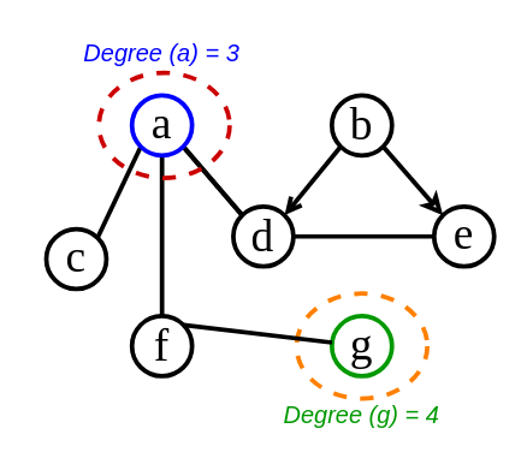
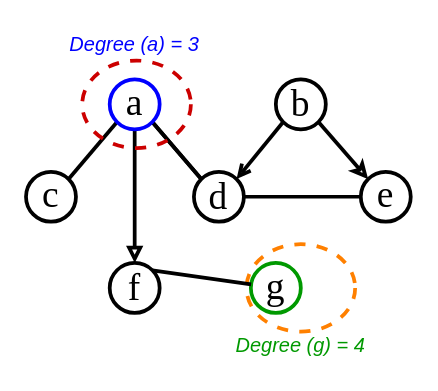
  <mxCell id="0" />
  <mxCell id="1" parent="0" />
  <mxCell id="2" value="" style="group" vertex="1" connectable="0" parent="1"><mxGeometry x="20" y="20" width="308" height="271" as="geometry" /></mxCell>
  <mxCell id="3" value="" style="ellipse;whiteSpace=wrap;html=1;fillColor=none;strokeWidth=3;dashed=1;strokeColor=#FF8000;container=0;" vertex="1" parent="2"><mxGeometry x="176.5" y="175" width="87" height="70" as="geometry" /></mxCell>
- <mxCell id="4" value="g" style="ellipse;whiteSpace=wrap;html=1;aspect=fixed;strokeWidth=3;fontFamily=Times New Roman;fontSize=30;spacing=0;spacingTop=-5;container=0;strokeColor=#009900;" parent="2" vertex="1"><mxGeometry x="200" y="190" width="40" height="40" as="geometry" /></mxCell>
+ <mxCell id="4" value="g" style="ellipse;whiteSpace=wrap;html=1;aspect=fixed;strokeWidth=3;fontFamily=Times New Roman;fontSize=30;spacing=0;spacingTop=-5;container=0;strokeColor=#009900;" parent="2" vertex="1"><mxGeometry x="180" y="190" width="40" height="40" as="geometry" /></mxCell>
  <mxCell id="5" value="f" style="ellipse;whiteSpace=wrap;html=1;aspect=fixed;strokeWidth=3;fontFamily=Times New Roman;fontSize=30;spacing=0;spacingTop=-2;container=0;strokeColor=#000000;" parent="2" vertex="1"><mxGeometry x="67" y="190" width="40" height="40" as="geometry" /></mxCell>
  <mxCell id="6" value="e" style="ellipse;whiteSpace=wrap;html=1;aspect=fixed;strokeWidth=3;fontFamily=Times New Roman;fontSize=30;spacing=0;spacingTop=-5;container=0;" parent="2" vertex="1"><mxGeometry x="268" y="117" width="40" height="40" as="geometry" /></mxCell>
  <mxCell id="7" style="edgeStyle=none;rounded=0;orthogonalLoop=1;jettySize=auto;html=1;exitX=1;exitY=0.5;exitDx=0;exitDy=0;entryX=0;entryY=0.5;entryDx=0;entryDy=0;strokeWidth=3;endArrow=none;endFill=0;" parent="2" source="8" target="6" edge="1"><mxGeometry relative="1" as="geometry" /></mxCell>
  <mxCell id="8" value="d" style="ellipse;whiteSpace=wrap;html=1;aspect=fixed;strokeWidth=3;fontFamily=Times New Roman;fontSize=30;spacing=0;spacingTop=-2;container=0;strokeColor=#000000;" parent="2" vertex="1"><mxGeometry x="134.42" y="117" width="40" height="40" as="geometry" /></mxCell>
  <mxCell id="9" style="edgeStyle=none;rounded=0;orthogonalLoop=1;jettySize=auto;html=1;exitX=1;exitY=0;exitDx=0;exitDy=0;strokeWidth=3;endArrow=none;endFill=0;strokeColor=#000000;" parent="2" source="5" target="4" edge="1"><mxGeometry relative="1" as="geometry" /></mxCell>
- <mxCell id="10" value="c" style="ellipse;whiteSpace=wrap;html=1;aspect=fixed;strokeWidth=3;fontFamily=Times New Roman;fontSize=30;spacing=0;spacingTop=-5;container=0;" parent="2" vertex="1"><mxGeometry x="10" y="132" width="40" height="40" as="geometry" /></mxCell>
+ <mxCell id="10" value="c" style="ellipse;whiteSpace=wrap;html=1;aspect=fixed;strokeWidth=3;fontFamily=Times New Roman;fontSize=30;spacing=0;spacingTop=-5;container=0;" parent="2" vertex="1"><mxGeometry y="117" width="40" height="40" as="geometry" /></mxCell>
  <mxCell id="11" style="edgeStyle=none;rounded=0;orthogonalLoop=1;jettySize=auto;html=1;exitX=0;exitY=1;exitDx=0;exitDy=0;entryX=1;entryY=0;entryDx=0;entryDy=0;strokeWidth=3;endArrow=open;endFill=0;" parent="2" source="13" target="8" edge="1"><mxGeometry relative="1" as="geometry" /></mxCell>
  <mxCell id="12" style="edgeStyle=none;rounded=0;orthogonalLoop=1;jettySize=auto;html=1;exitX=1;exitY=1;exitDx=0;exitDy=0;entryX=0;entryY=0;entryDx=0;entryDy=0;strokeWidth=3;endArrow=classic;endFill=0;" parent="2" source="13" target="6" edge="1"><mxGeometry relative="1" as="geometry" /></mxCell>
  <mxCell id="13" value="b" style="ellipse;whiteSpace=wrap;html=1;aspect=fixed;strokeWidth=3;fontFamily=Times New Roman;fontSize=30;spacing=0;spacingTop=-2;container=0;" parent="2" vertex="1"><mxGeometry x="200" y="43" width="40" height="40" as="geometry" /></mxCell>
  <mxCell id="14" style="rounded=0;orthogonalLoop=1;jettySize=auto;html=1;exitX=0;exitY=1;exitDx=0;exitDy=0;entryX=1;entryY=0;entryDx=0;entryDy=0;strokeWidth=3;endArrow=none;endFill=0;" parent="2" source="18" target="10" edge="1"><mxGeometry relative="1" as="geometry" /></mxCell>
  <mxCell id="15" style="edgeStyle=none;rounded=0;orthogonalLoop=1;jettySize=auto;html=1;exitX=1;exitY=1;exitDx=0;exitDy=0;entryX=0;entryY=0;entryDx=0;entryDy=0;strokeWidth=3;endArrow=none;endFill=0;" parent="2" source="18" target="8" edge="1"><mxGeometry relative="1" as="geometry" /></mxCell>
- <mxCell id="16" style="edgeStyle=none;rounded=0;orthogonalLoop=1;jettySize=auto;html=1;exitX=0.5;exitY=1;exitDx=0;exitDy=0;entryX=0.5;entryY=0;entryDx=0;entryDy=0;strokeWidth=3;endArrow=none;endFill=0;strokeColor=#000000;" parent="2" source="18" target="5" edge="1"><mxGeometry relative="1" as="geometry" /></mxCell>
+ <mxCell id="16" style="edgeStyle=none;rounded=0;orthogonalLoop=1;jettySize=auto;html=1;exitX=0.5;exitY=1;exitDx=0;exitDy=0;entryX=0.5;entryY=0;entryDx=0;entryDy=0;strokeWidth=3;endArrow=block;endFill=0;strokeColor=#000000;" parent="2" source="18" target="5" edge="1"><mxGeometry relative="1" as="geometry" /></mxCell>
  <mxCell id="17" style="edgeStyle=none;rounded=0;orthogonalLoop=1;jettySize=auto;html=1;exitX=1;exitY=1;exitDx=0;exitDy=0;entryX=0;entryY=0;entryDx=0;entryDy=0;strokeWidth=3;endArrow=none;endFill=0;strokeColor=#000000;" parent="2" source="18" target="8" edge="1"><mxGeometry relative="1" as="geometry" /></mxCell>
  <mxCell id="18" value="a" style="ellipse;whiteSpace=wrap;html=1;aspect=fixed;strokeWidth=3;fontFamily=Times New Roman;fontSize=30;spacing=0;labelPosition=center;verticalLabelPosition=middle;align=center;verticalAlign=middle;spacingTop=-5;container=0;strokeColor=#0000FF;" parent="2" vertex="1"><mxGeometry x="67" y="43" width="40" height="40" as="geometry" /></mxCell>
  <mxCell id="19" value="&lt;font style=&quot;font-size: 16px;&quot;&gt;&lt;i&gt;&lt;font color=&quot;#0000ff&quot;&gt;Degree (a) = 3&lt;/font&gt;&lt;/i&gt;&lt;/font&gt;" style="text;html=1;strokeColor=none;fillColor=none;align=center;verticalAlign=middle;whiteSpace=wrap;rounded=0;dashed=1;strokeWidth=3;container=0;" parent="2" vertex="1"><mxGeometry x="32" width="110" height="30" as="geometry" /></mxCell>
  <mxCell id="20" value="" style="ellipse;whiteSpace=wrap;html=1;fillColor=none;strokeWidth=3;dashed=1;strokeColor=#CC0000;container=0;" parent="2" vertex="1"><mxGeometry x="45" y="28" width="87" height="70" as="geometry" /></mxCell>
  <mxCell id="21" value="&lt;font color=&quot;#009900&quot; style=&quot;font-size: 16px;&quot;&gt;&lt;i&gt;Degree (g) = 4&lt;/i&gt;&lt;/font&gt;" style="text;html=1;strokeColor=none;fillColor=none;align=center;verticalAlign=middle;whiteSpace=wrap;rounded=0;dashed=1;strokeWidth=3;container=0;" vertex="1" parent="2"><mxGeometry x="165" y="241" width="110" height="30" as="geometry" /></mxCell>
